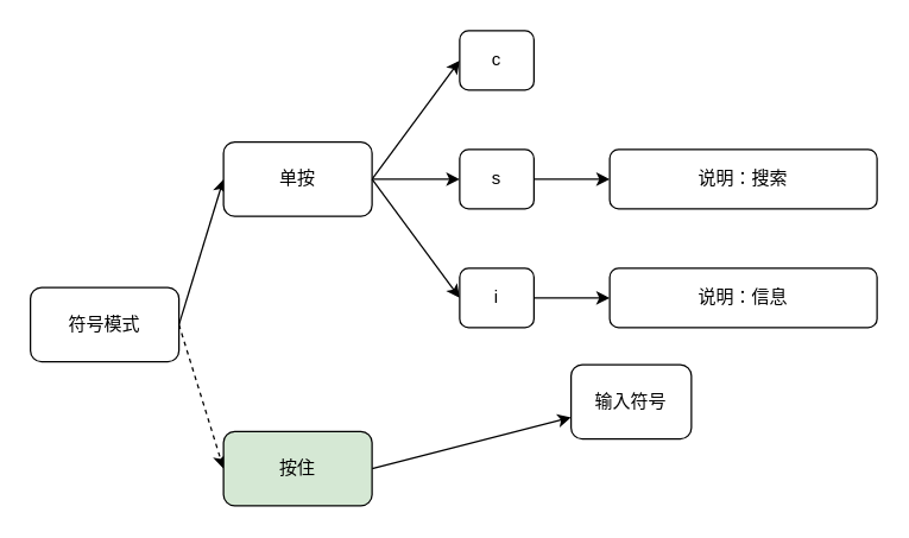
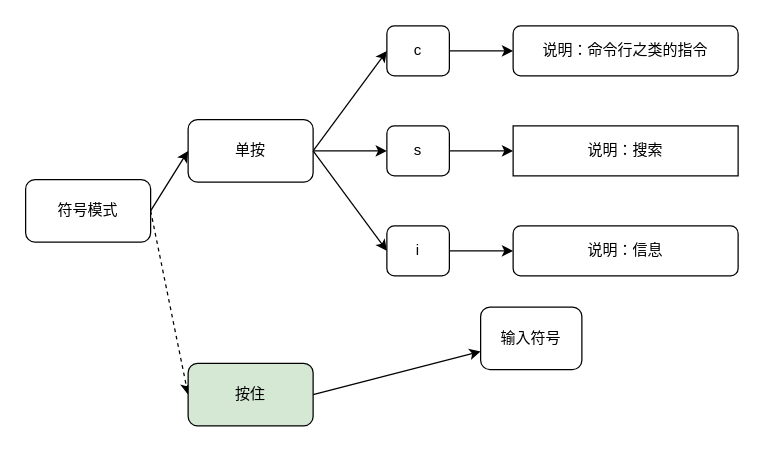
  <mxCell id="0" />
  <mxCell id="1" parent="0" />
  <mxCell id="2" style="edgeStyle=none;html=1;exitX=1;exitY=0.5;exitDx=0;exitDy=0;entryX=0;entryY=0.5;entryDx=0;entryDy=0;" edge="1" parent="1" source="4" target="7"><mxGeometry relative="1" as="geometry" /></mxCell>
  <mxCell id="3" style="edgeStyle=none;html=1;exitX=1;exitY=0.5;exitDx=0;exitDy=0;entryX=0;entryY=0.5;entryDx=0;entryDy=0;dashed=1;" edge="1" parent="1" source="4" target="9"><mxGeometry relative="1" as="geometry" /></mxCell>
- <mxCell id="4" value="符号模式" style="rounded=1;whiteSpace=wrap;html=1;" parent="1" vertex="1"><mxGeometry x="20" y="193" width="100" height="50" as="geometry" /></mxCell>
+ <mxCell id="4" value="符号模式" style="rounded=1;whiteSpace=wrap;html=1;" parent="1" vertex="1"><mxGeometry x="20" y="143" width="100" height="50" as="geometry" /></mxCell>
  <mxCell id="5" style="edgeStyle=none;html=1;exitX=1;exitY=0.5;exitDx=0;exitDy=0;entryX=0;entryY=0.5;entryDx=0;entryDy=0;" edge="1" parent="1" source="7" target="11"><mxGeometry relative="1" as="geometry" /></mxCell>
  <mxCell id="6" style="edgeStyle=none;html=1;exitX=1;exitY=0.5;exitDx=0;exitDy=0;entryX=0;entryY=0.5;entryDx=0;entryDy=0;" edge="1" parent="1" source="7" target="14"><mxGeometry relative="1" as="geometry" /></mxCell>
  <mxCell id="7" value="单按" style="rounded=1;whiteSpace=wrap;html=1;" vertex="1" parent="1"><mxGeometry x="150" y="95" width="100" height="50" as="geometry" /></mxCell>
  <mxCell id="8" style="edgeStyle=none;html=1;exitX=1;exitY=0.5;exitDx=0;exitDy=0;" edge="1" parent="1" source="9" target="20"><mxGeometry relative="1" as="geometry" /></mxCell>
  <mxCell id="9" value="按住" style="rounded=1;whiteSpace=wrap;html=1;fillColor=#d5e8d4;" vertex="1" parent="1"><mxGeometry x="150" y="290" width="100" height="50" as="geometry" /></mxCell>
+ <mxCell id="10" style="edgeStyle=none;html=1;exitX=1;exitY=0.5;exitDx=0;exitDy=0;entryX=0;entryY=0.5;entryDx=0;entryDy=0;" edge="1" parent="1" source="11" target="12"><mxGeometry relative="1" as="geometry" /></mxCell>
  <mxCell id="11" value="c" style="rounded=1;whiteSpace=wrap;html=1;" vertex="1" parent="1"><mxGeometry x="309" y="20" width="50" height="40" as="geometry" /></mxCell>
+ <mxCell id="12" value="说明：命令行之类的指令" style="rounded=1;whiteSpace=wrap;html=1;" vertex="1" parent="1"><mxGeometry x="410" y="20" width="180" height="40" as="geometry" /></mxCell>
  <mxCell id="13" style="edgeStyle=none;html=1;exitX=1;exitY=0.5;exitDx=0;exitDy=0;entryX=0;entryY=0.5;entryDx=0;entryDy=0;" edge="1" parent="1" source="14" target="15"><mxGeometry relative="1" as="geometry" /></mxCell>
  <mxCell id="14" value="s" style="rounded=1;whiteSpace=wrap;html=1;" vertex="1" parent="1"><mxGeometry x="309" y="100" width="50" height="40" as="geometry" /></mxCell>
- <mxCell id="15" value="说明：搜索" style="rounded=1;whiteSpace=wrap;html=1;" vertex="1" parent="1"><mxGeometry x="410" y="100" width="180" height="40" as="geometry" /></mxCell>
+ <mxCell id="15" value="说明：搜索" style="whiteSpace=wrap;html=1;rounded=0;" vertex="1" parent="1"><mxGeometry x="410" y="100" width="180" height="40" as="geometry" /></mxCell>
  <mxCell id="16" style="edgeStyle=none;html=1;exitX=1;exitY=0.5;exitDx=0;exitDy=0;entryX=0;entryY=0.5;entryDx=0;entryDy=0;" edge="1" parent="1" target="18" source="7"><mxGeometry relative="1" as="geometry"><mxPoint x="280" y="237.5" as="sourcePoint" /></mxGeometry></mxCell>
  <mxCell id="17" style="edgeStyle=none;html=1;exitX=1;exitY=0.5;exitDx=0;exitDy=0;entryX=0;entryY=0.5;entryDx=0;entryDy=0;" edge="1" parent="1" source="18" target="19"><mxGeometry relative="1" as="geometry" /></mxCell>
  <mxCell id="18" value="i" style="rounded=1;whiteSpace=wrap;html=1;" vertex="1" parent="1"><mxGeometry x="309" y="180" width="50" height="40" as="geometry" /></mxCell>
  <mxCell id="19" value="说明：信息" style="rounded=1;whiteSpace=wrap;html=1;" vertex="1" parent="1"><mxGeometry x="410" y="180" width="180" height="40" as="geometry" /></mxCell>
  <mxCell id="20" value="输入符号" style="rounded=1;whiteSpace=wrap;html=1;" vertex="1" parent="1"><mxGeometry x="384" y="245" width="81" height="50" as="geometry" /></mxCell>
